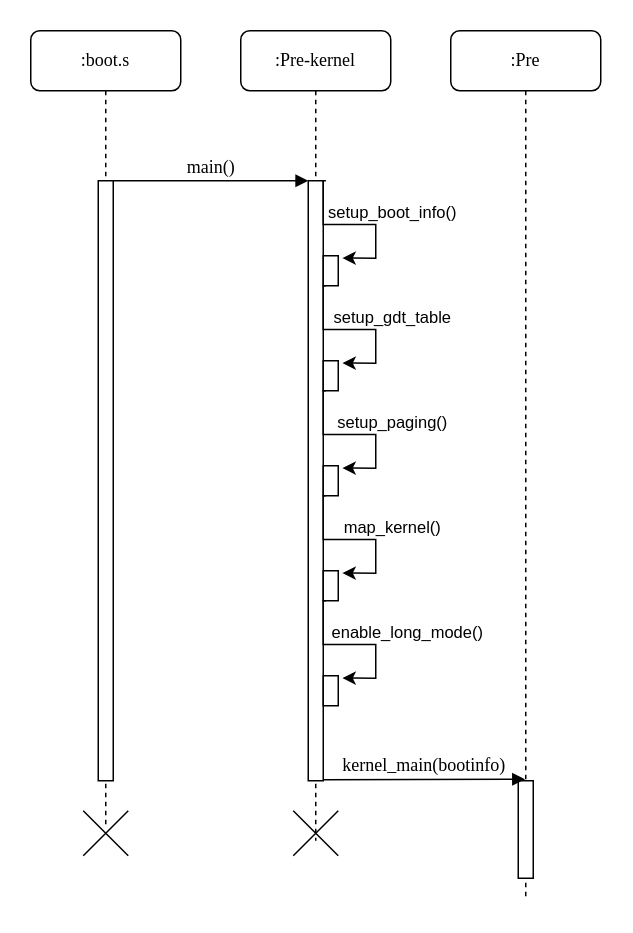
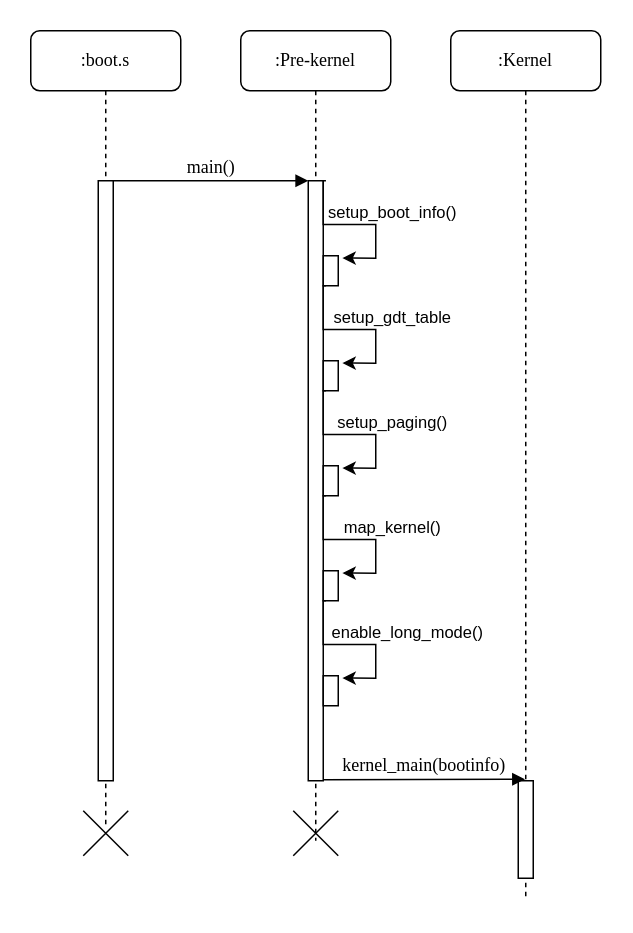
  <mxCell id="0" />
  <mxCell id="1" parent="0" />
  <mxCell id="2" value=":Pre-kernel" style="shape=umlLifeline;perimeter=lifelinePerimeter;whiteSpace=wrap;html=1;container=1;collapsible=0;recursiveResize=0;outlineConnect=0;rounded=1;shadow=0;comic=0;labelBackgroundColor=none;strokeWidth=1;fontFamily=Verdana;fontSize=12;align=center;" parent="1" vertex="1"><mxGeometry x="160" y="20" width="100" height="540" as="geometry" /></mxCell>
  <mxCell id="3" value="" style="html=1;points=[];perimeter=orthogonalPerimeter;rounded=0;shadow=0;comic=0;labelBackgroundColor=none;strokeWidth=1;fontFamily=Verdana;fontSize=12;align=center;" vertex="1" parent="2"><mxGeometry x="45" y="100" width="10" height="400" as="geometry" /></mxCell>
  <mxCell id="4" value="" style="rounded=0;whiteSpace=wrap;html=1;" vertex="1" parent="2"><mxGeometry x="55" y="150" width="10" height="20" as="geometry" /></mxCell>
  <mxCell id="5" value="" style="rounded=0;whiteSpace=wrap;html=1;" vertex="1" parent="2"><mxGeometry x="55" y="290" width="10" height="20" as="geometry" /></mxCell>
  <mxCell id="6" style="edgeStyle=orthogonalEdgeStyle;rounded=0;orthogonalLoop=1;jettySize=auto;html=1;entryX=1.272;entryY=0.122;entryDx=0;entryDy=0;entryPerimeter=0;exitX=1.18;exitY=0.002;exitDx=0;exitDy=0;exitPerimeter=0;" edge="1" parent="2"><mxGeometry relative="1" as="geometry"><mxPoint x="56.8" y="240" as="sourcePoint" /><mxPoint x="67.72" y="291.56" as="targetPoint" /><Array as="points"><mxPoint x="55" y="240.12" /><mxPoint x="55" y="269.12" /><mxPoint x="90" y="269.12" /><mxPoint x="90" y="291.12" /></Array></mxGeometry></mxCell>
  <mxCell id="7" value="setup_paging()" style="edgeLabel;html=1;align=center;verticalAlign=middle;resizable=0;points=[];" vertex="1" connectable="0" parent="6"><mxGeometry x="0.29" y="1" relative="1" as="geometry"><mxPoint x="9" y="-14" as="offset" /></mxGeometry></mxCell>
  <mxCell id="8" value="" style="rounded=0;whiteSpace=wrap;html=1;" vertex="1" parent="2"><mxGeometry x="55" y="360" width="10" height="20" as="geometry" /></mxCell>
  <mxCell id="9" style="edgeStyle=orthogonalEdgeStyle;rounded=0;orthogonalLoop=1;jettySize=auto;html=1;entryX=1.272;entryY=0.122;entryDx=0;entryDy=0;entryPerimeter=0;exitX=1.18;exitY=0.002;exitDx=0;exitDy=0;exitPerimeter=0;" edge="1" parent="2"><mxGeometry relative="1" as="geometry"><mxPoint x="56.8" y="310" as="sourcePoint" /><mxPoint x="67.72" y="361.56" as="targetPoint" /><Array as="points"><mxPoint x="55" y="310.12" /><mxPoint x="55" y="339.12" /><mxPoint x="90" y="339.12" /><mxPoint x="90" y="361.12" /></Array></mxGeometry></mxCell>
  <mxCell id="10" value="map_kernel()" style="edgeLabel;html=1;align=center;verticalAlign=middle;resizable=0;points=[];" vertex="1" connectable="0" parent="9"><mxGeometry x="0.29" y="1" relative="1" as="geometry"><mxPoint x="9" y="-14" as="offset" /></mxGeometry></mxCell>
  <mxCell id="11" value="" style="rounded=0;whiteSpace=wrap;html=1;" vertex="1" parent="2"><mxGeometry x="55" y="430" width="10" height="20" as="geometry" /></mxCell>
  <mxCell id="12" style="edgeStyle=orthogonalEdgeStyle;rounded=0;orthogonalLoop=1;jettySize=auto;html=1;entryX=1.272;entryY=0.122;entryDx=0;entryDy=0;entryPerimeter=0;exitX=1.18;exitY=0.002;exitDx=0;exitDy=0;exitPerimeter=0;" edge="1" parent="2"><mxGeometry relative="1" as="geometry"><mxPoint x="56.8" y="380" as="sourcePoint" /><mxPoint x="67.72" y="431.56" as="targetPoint" /><Array as="points"><mxPoint x="55" y="380.12" /><mxPoint x="55" y="409.12" /><mxPoint x="90" y="409.12" /><mxPoint x="90" y="431.12" /></Array></mxGeometry></mxCell>
  <mxCell id="13" value="enable_long_mode()" style="edgeLabel;html=1;align=center;verticalAlign=middle;resizable=0;points=[];" vertex="1" connectable="0" parent="12"><mxGeometry x="0.29" y="1" relative="1" as="geometry"><mxPoint x="19" y="-14" as="offset" /></mxGeometry></mxCell>
  <mxCell id="14" value=":boot.s" style="shape=umlLifeline;perimeter=lifelinePerimeter;whiteSpace=wrap;html=1;container=1;collapsible=0;recursiveResize=0;outlineConnect=0;rounded=1;shadow=0;comic=0;labelBackgroundColor=none;strokeWidth=1;fontFamily=Verdana;fontSize=12;align=center;" parent="1" vertex="1"><mxGeometry x="20" y="20" width="100" height="530" as="geometry" /></mxCell>
  <mxCell id="15" value="" style="html=1;points=[];perimeter=orthogonalPerimeter;rounded=0;shadow=0;comic=0;labelBackgroundColor=none;strokeWidth=1;fontFamily=Verdana;fontSize=12;align=center;" parent="14" vertex="1"><mxGeometry x="45" y="100" width="10" height="400" as="geometry" /></mxCell>
  <mxCell id="16" value="" style="shape=umlDestroy;html=1;" vertex="1" parent="14"><mxGeometry x="35" y="520" width="30" height="30" as="geometry" /></mxCell>
  <mxCell id="17" value="main()" style="html=1;verticalAlign=bottom;endArrow=block;entryX=0;entryY=0;labelBackgroundColor=none;fontFamily=Verdana;fontSize=12;edgeStyle=elbowEdgeStyle;elbow=vertical;" parent="1" source="15" edge="1"><mxGeometry relative="1" as="geometry"><mxPoint x="140" y="130" as="sourcePoint" /><mxPoint x="205" y="120" as="targetPoint" /></mxGeometry></mxCell>
- <mxCell id="18" value=":Pre" style="shape=umlLifeline;perimeter=lifelinePerimeter;whiteSpace=wrap;html=1;container=1;collapsible=0;recursiveResize=0;outlineConnect=0;rounded=1;shadow=0;comic=0;labelBackgroundColor=none;strokeWidth=1;fontFamily=Verdana;fontSize=12;align=center;" vertex="1" parent="1"><mxGeometry x="300" y="20" width="100" height="580" as="geometry" /></mxCell>
+ <mxCell id="18" value=":Kernel" style="shape=umlLifeline;perimeter=lifelinePerimeter;whiteSpace=wrap;html=1;container=1;collapsible=0;recursiveResize=0;outlineConnect=0;rounded=1;shadow=0;comic=0;labelBackgroundColor=none;strokeWidth=1;fontFamily=Verdana;fontSize=12;align=center;" vertex="1" parent="1"><mxGeometry x="300" y="20" width="100" height="580" as="geometry" /></mxCell>
  <mxCell id="19" value="" style="html=1;points=[];perimeter=orthogonalPerimeter;rounded=0;shadow=0;comic=0;labelBackgroundColor=none;strokeWidth=1;fontFamily=Verdana;fontSize=12;align=center;" vertex="1" parent="18"><mxGeometry x="45" y="500" width="10" height="65" as="geometry" /></mxCell>
  <mxCell id="20" value="kernel_main(bootinfo)" style="html=1;verticalAlign=bottom;endArrow=block;labelBackgroundColor=none;fontFamily=Verdana;fontSize=12;edgeStyle=elbowEdgeStyle;elbow=vertical;" edge="1" parent="18" target="18"><mxGeometry relative="1" as="geometry"><mxPoint x="-85" y="499.33" as="sourcePoint" /><mxPoint x="30" y="499" as="targetPoint" /></mxGeometry></mxCell>
  <mxCell id="21" style="edgeStyle=orthogonalEdgeStyle;rounded=0;orthogonalLoop=1;jettySize=auto;html=1;entryX=1.272;entryY=0.122;entryDx=0;entryDy=0;entryPerimeter=0;exitX=1.18;exitY=0.002;exitDx=0;exitDy=0;exitPerimeter=0;" edge="1" parent="1"><mxGeometry relative="1" as="geometry"><mxPoint x="216.8" y="120" as="sourcePoint" /><mxPoint x="227.72" y="171.56" as="targetPoint" /><Array as="points"><mxPoint x="215" y="120.12" /><mxPoint x="215" y="149.12" /><mxPoint x="250" y="149.12" /><mxPoint x="250" y="171.12" /></Array></mxGeometry></mxCell>
  <mxCell id="22" value="setup_boot_info()" style="edgeLabel;html=1;align=center;verticalAlign=middle;resizable=0;points=[];" vertex="1" connectable="0" parent="21"><mxGeometry x="0.29" y="1" relative="1" as="geometry"><mxPoint x="9" y="-14" as="offset" /></mxGeometry></mxCell>
  <mxCell id="23" value="" style="rounded=0;whiteSpace=wrap;html=1;" vertex="1" parent="1"><mxGeometry x="215" y="240" width="10" height="20" as="geometry" /></mxCell>
  <mxCell id="24" style="edgeStyle=orthogonalEdgeStyle;rounded=0;orthogonalLoop=1;jettySize=auto;html=1;entryX=1.272;entryY=0.122;entryDx=0;entryDy=0;entryPerimeter=0;exitX=1.18;exitY=0.002;exitDx=0;exitDy=0;exitPerimeter=0;" edge="1" parent="1"><mxGeometry relative="1" as="geometry"><mxPoint x="216.8" y="190" as="sourcePoint" /><mxPoint x="227.72" y="241.56" as="targetPoint" /><Array as="points"><mxPoint x="215" y="190.12" /><mxPoint x="215" y="219.12" /><mxPoint x="250" y="219.12" /><mxPoint x="250" y="241.12" /></Array></mxGeometry></mxCell>
  <mxCell id="25" value="setup_gdt_table" style="edgeLabel;html=1;align=center;verticalAlign=middle;resizable=0;points=[];" vertex="1" connectable="0" parent="24"><mxGeometry x="0.29" y="1" relative="1" as="geometry"><mxPoint x="9" y="-14" as="offset" /></mxGeometry></mxCell>
  <mxCell id="26" value="" style="shape=umlDestroy;html=1;" vertex="1" parent="1"><mxGeometry x="195" y="540" width="30" height="30" as="geometry" /></mxCell>
